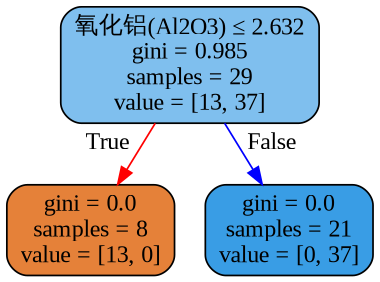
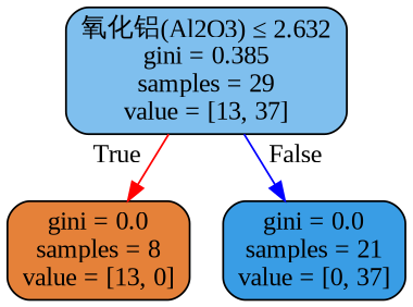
  digraph {
    fontname="Liberation Serif"
    node [color=black fontname="Liberation Serif" shape=box style="filled, rounded"]
    edge [fontname="Liberation Serif" labeldistance=2.5]
-   n1 [fillcolor="#7fbfee" label=<氧化铝(Al2O3) &le; 2.632<br/>gini = 0.985<br/>samples = 29<br/>value = [13, 37]>]
+   n1 [fillcolor="#7fbfee" label=<氧化铝(Al2O3) &le; 2.632<br/>gini = 0.385<br/>samples = 29<br/>value = [13, 37]>]
    n2 [fillcolor="#e58139" label=<gini = 0.0<br/>samples = 8<br/>value = [13, 0]>]
    n3 [fillcolor="#399de5" label=<gini = 0.0<br/>samples = 21<br/>value = [0, 37]>]
    n1 -> n2 [headlabel=True labelangle=45 color=red]
    n1 -> n3 [headlabel=False labelangle=-45 color=blue]
  }
